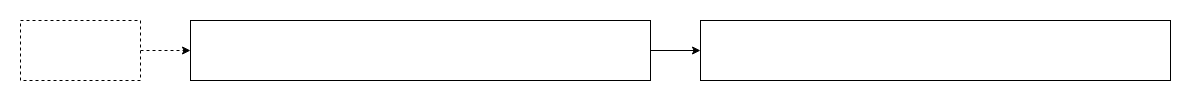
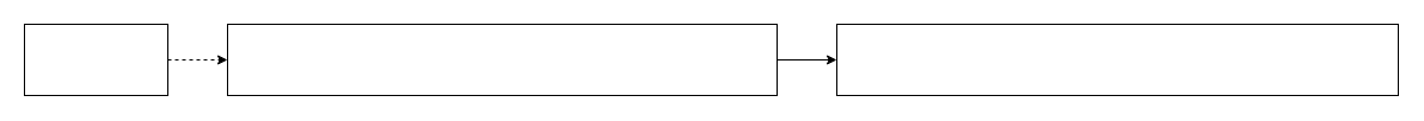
  <mxCell id="0" />
  <mxCell id="1" parent="0" />
  <mxCell id="2" style="edgeStyle=orthogonalEdgeStyle;rounded=0;orthogonalLoop=1;jettySize=auto;html=1;exitX=1;exitY=0.5;exitDx=0;exitDy=0;fontColor=#FFFFFF;dashed=1;" edge="1" parent="1" source="3" target="5"><mxGeometry relative="1" as="geometry" /></mxCell>
- <mxCell id="3" value="Android层/native_setup" style="rounded=0;whiteSpace=wrap;html=1;fontColor=#FFFFFF;verticalAlign=middle;fontFamily=JetBrains Mono;dashed=1;" vertex="1" parent="1"><mxGeometry y="20" width="120" height="60" as="geometry" x="20" /></mxCell>
+ <mxCell id="3" value="Android层/native_setup" style="rounded=0;whiteSpace=wrap;html=1;fontColor=#FFFFFF;verticalAlign=middle;fontFamily=JetBrains Mono;" vertex="1" parent="1"><mxGeometry y="20" width="120" height="60" as="geometry" x="20" /></mxCell>
  <mxCell id="4" style="edgeStyle=orthogonalEdgeStyle;rounded=0;orthogonalLoop=1;jettySize=auto;html=1;exitX=1;exitY=0.5;exitDx=0;exitDy=0;entryX=0;entryY=0.5;entryDx=0;entryDy=0;fontFamily=JetBrains Mono;fontColor=#FFFFFF;" edge="1" parent="1" source="5" target="6"><mxGeometry relative="1" as="geometry" /></mxCell>
  <mxCell id="5" value="ijkplayer-master\ijkmedia\ijkplayer\android\ijkplayer_jni.c : IjkMediaPlayer_native_setup" style="rounded=0;fontColor=#FFFFFF;verticalAlign=middle;fontFamily=JetBrains Mono;whiteSpace=wrap;html=1;" vertex="1" parent="1"><mxGeometry x="190" y="20" width="460" height="60" as="geometry" /></mxCell>
  <mxCell id="6" value="ijkplayer-master\ijkmedia\ijkplayer\android\ijkplayer_android.c" style="rounded=0;whiteSpace=wrap;html=1;fontFamily=JetBrains Mono;fontColor=#FFFFFF;" vertex="1" parent="1"><mxGeometry x="700" y="20" width="470" height="60" as="geometry" /></mxCell>
